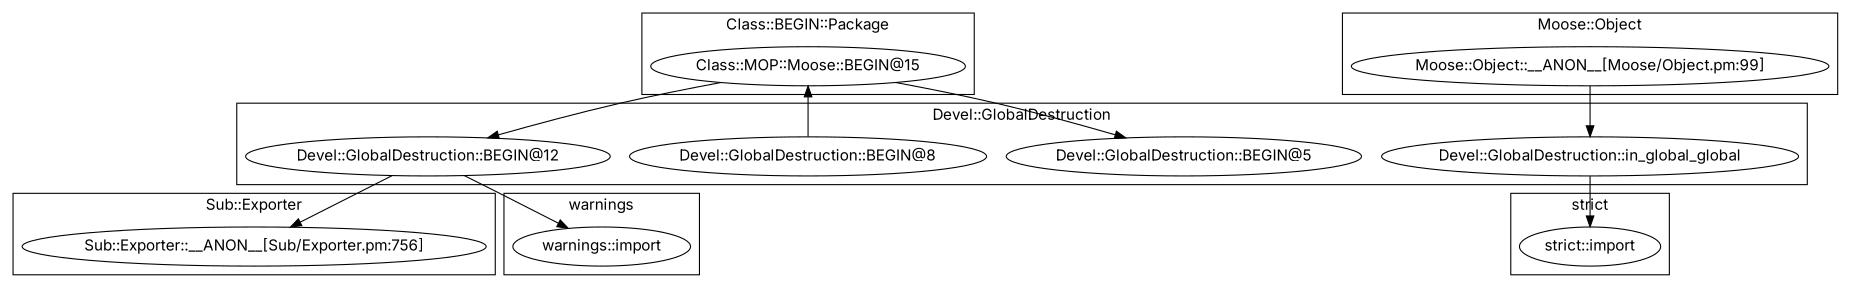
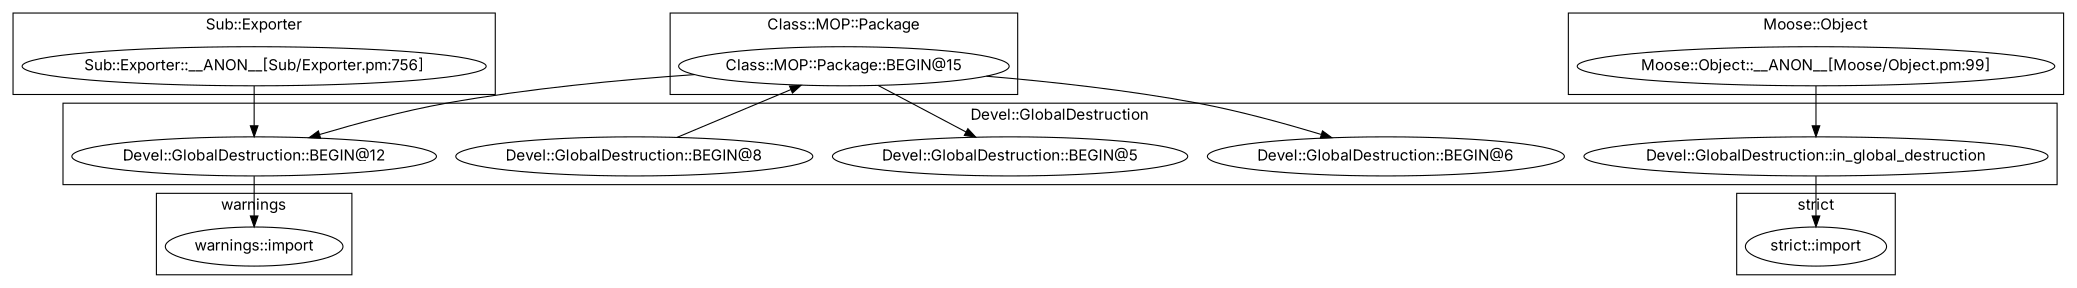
  digraph {
    fontname=Inter
    node [fontname=Inter]
    edge [fontname=Inter]
    "Sub::Exporter::__ANON__[Sub/Exporter.pm:756]"
    "warnings::import"
    "strict::import"
    "Devel::GlobalDestruction::BEGIN@5"
    "Devel::GlobalDestruction::BEGIN@8"
    "Devel::GlobalDestruction::BEGIN@12"
-   "Devel::GlobalDestruction::in_global_destruction" [label="Devel::GlobalDestruction::in_global_global"]
+   "Devel::GlobalDestruction::BEGIN@6"
+   "Devel::GlobalDestruction::in_global_destruction"
    "Moose::Object::__ANON__[Moose/Object.pm:99]"
-   "Class::MOP::Package::BEGIN@15" [label="Class::MOP::Moose::BEGIN@15"]
+   "Class::MOP::Package::BEGIN@15"
    subgraph cluster_1 {
      label="Sub::Exporter"
      "Sub::Exporter::__ANON__[Sub/Exporter.pm:756]"
    }
    subgraph cluster_2 {
      label=warnings
      "warnings::import"
    }
    subgraph cluster_3 {
      label="strict"
      "strict::import"
    }
    subgraph cluster_4 {
      label="Devel::GlobalDestruction"
      "Devel::GlobalDestruction::BEGIN@5"
      "Devel::GlobalDestruction::BEGIN@8"
      "Devel::GlobalDestruction::BEGIN@12"
+     "Devel::GlobalDestruction::BEGIN@6"
      "Devel::GlobalDestruction::in_global_destruction"
    }
    subgraph cluster_5 {
      label="Moose::Object"
      "Moose::Object::__ANON__[Moose/Object.pm:99]"
    }
    subgraph cluster_6 {
-     label="Class::BEGIN::Package"
+     label="Class::MOP::Package"
      "Class::MOP::Package::BEGIN@15"
    }
    "Devel::GlobalDestruction::BEGIN@8" -> "Class::MOP::Package::BEGIN@15"
-   "Devel::GlobalDestruction::BEGIN@12" -> "Sub::Exporter::__ANON__[Sub/Exporter.pm:756]"
+   "Sub::Exporter::__ANON__[Sub/Exporter.pm:756]" -> "Devel::GlobalDestruction::BEGIN@12"
    "Devel::GlobalDestruction::BEGIN@12" -> "warnings::import"
    "Devel::GlobalDestruction::in_global_destruction" -> "strict::import"
    "Moose::Object::__ANON__[Moose/Object.pm:99]" -> "Devel::GlobalDestruction::in_global_destruction"
    "Class::MOP::Package::BEGIN@15" -> "Devel::GlobalDestruction::BEGIN@5"
    "Class::MOP::Package::BEGIN@15" -> "Devel::GlobalDestruction::BEGIN@12"
+   "Class::MOP::Package::BEGIN@15" -> "Devel::GlobalDestruction::BEGIN@6"
  }
